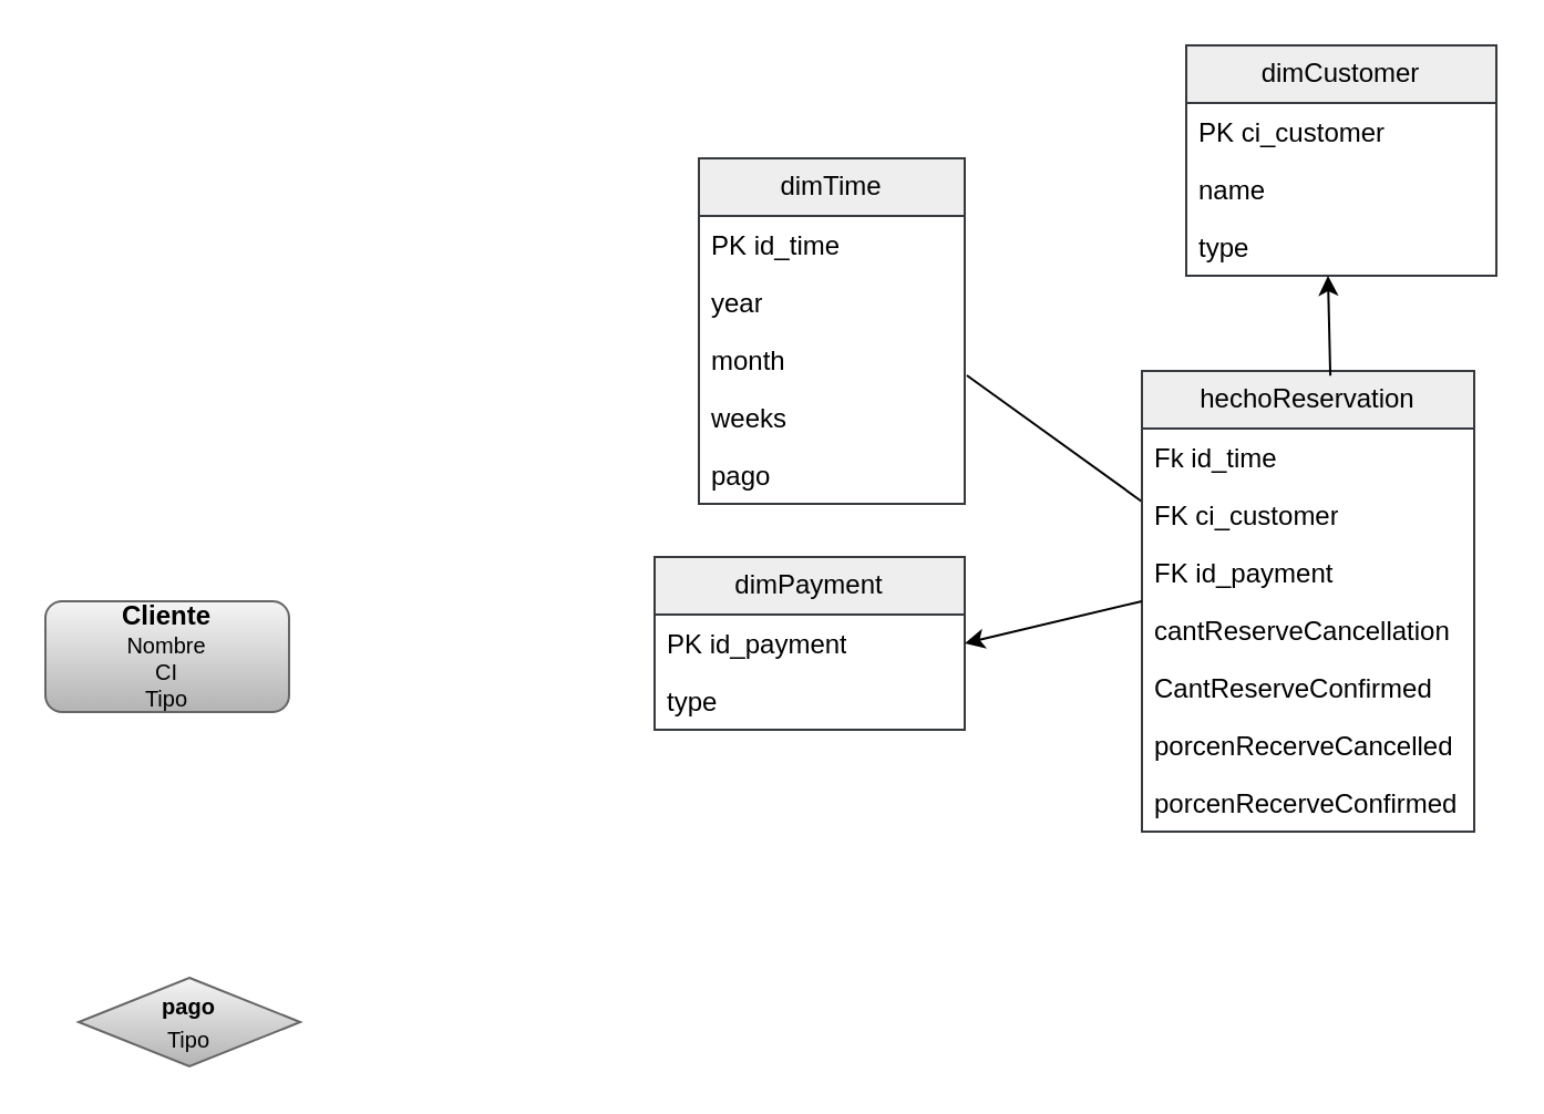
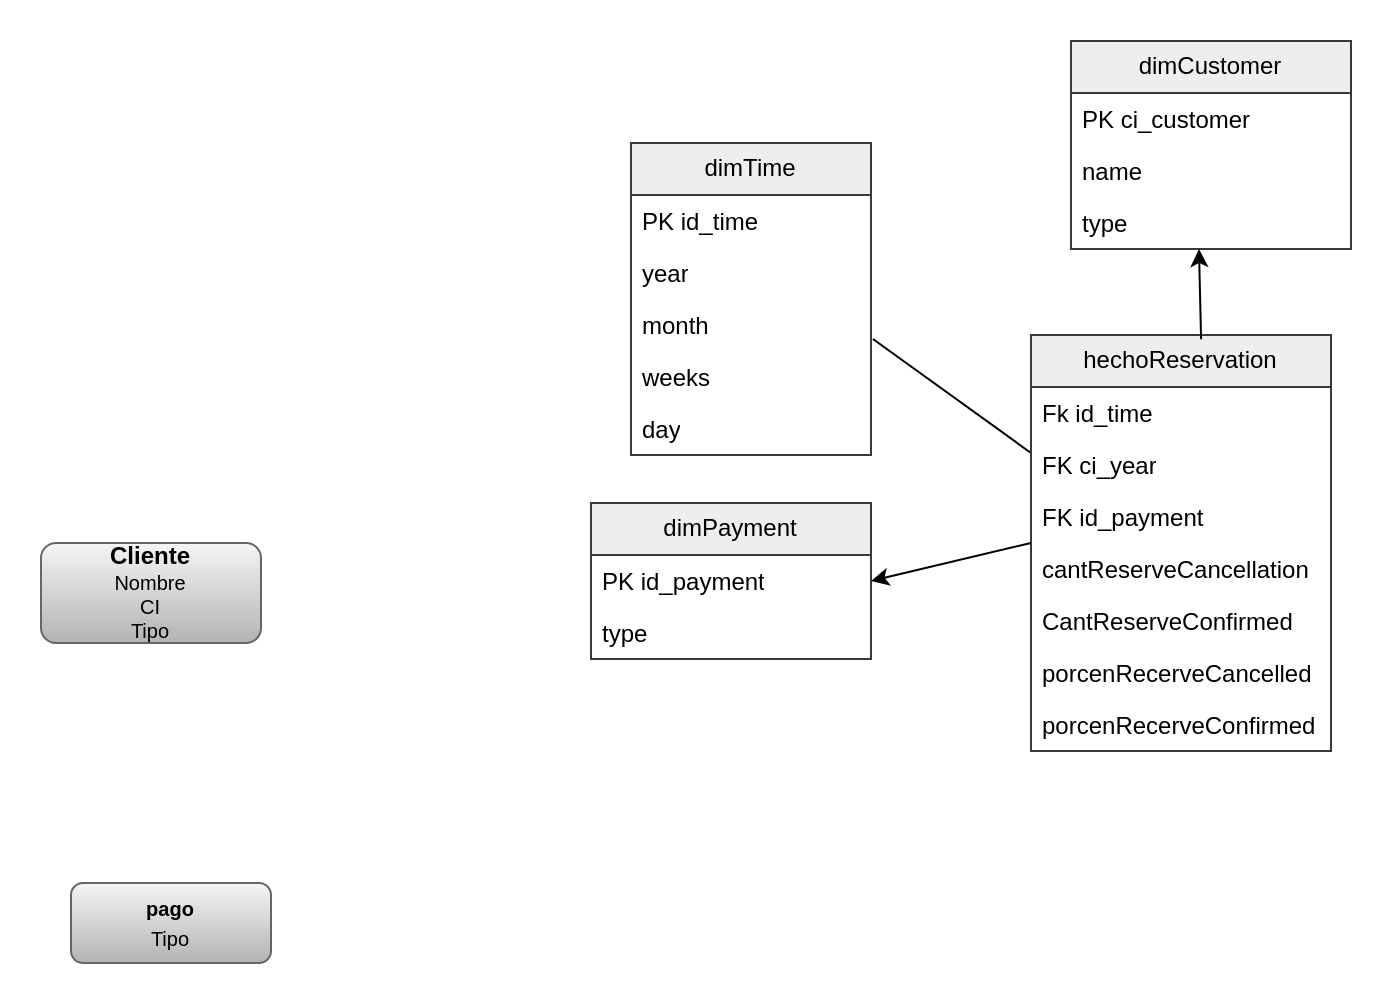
  <mxCell id="0" />
  <mxCell id="1" parent="0" />
  <mxCell id="2" value="dimTime" style="swimlane;fontStyle=0;childLayout=stackLayout;horizontal=1;startSize=26;fillColor=#eeeeee;horizontalStack=0;resizeParent=1;resizeParentMax=0;resizeLast=0;collapsible=1;marginBottom=0;whiteSpace=wrap;html=1;rounded=0;strokeColor=#36393d;" vertex="1" parent="1"><mxGeometry x="315" y="71" width="120" height="156" as="geometry" /></mxCell>
  <mxCell id="3" value="PK id_time" style="text;strokeColor=none;fillColor=none;align=left;verticalAlign=top;spacingLeft=4;spacingRight=4;overflow=hidden;rotatable=0;points=[[0,0.5],[1,0.5]];portConstraint=eastwest;whiteSpace=wrap;html=1;rounded=0;" vertex="1" parent="2"><mxGeometry y="26" width="120" height="26" as="geometry" /></mxCell>
  <mxCell id="4" value="year" style="text;strokeColor=none;fillColor=none;align=left;verticalAlign=top;spacingLeft=4;spacingRight=4;overflow=hidden;rotatable=0;points=[[0,0.5],[1,0.5]];portConstraint=eastwest;whiteSpace=wrap;html=1;rounded=0;" vertex="1" parent="2"><mxGeometry y="52" width="120" height="26" as="geometry" /></mxCell>
  <mxCell id="5" value="month" style="text;strokeColor=none;fillColor=none;align=left;verticalAlign=top;spacingLeft=4;spacingRight=4;overflow=hidden;rotatable=0;points=[[0,0.5],[1,0.5]];portConstraint=eastwest;whiteSpace=wrap;html=1;rounded=0;" vertex="1" parent="2"><mxGeometry y="78" width="120" height="26" as="geometry" /></mxCell>
  <mxCell id="6" value="weeks" style="text;strokeColor=none;fillColor=none;align=left;verticalAlign=top;spacingLeft=4;spacingRight=4;overflow=hidden;rotatable=0;points=[[0,0.5],[1,0.5]];portConstraint=eastwest;whiteSpace=wrap;html=1;rounded=0;" vertex="1" parent="2"><mxGeometry y="104" width="120" height="26" as="geometry" /></mxCell>
- <mxCell id="7" value="pago" style="text;strokeColor=none;fillColor=none;align=left;verticalAlign=top;spacingLeft=4;spacingRight=4;overflow=hidden;rotatable=0;points=[[0,0.5],[1,0.5]];portConstraint=eastwest;whiteSpace=wrap;html=1;rounded=0;" vertex="1" parent="2"><mxGeometry y="130" width="120" height="26" as="geometry" /></mxCell>
+ <mxCell id="7" value="day" style="text;strokeColor=none;fillColor=none;align=left;verticalAlign=top;spacingLeft=4;spacingRight=4;overflow=hidden;rotatable=0;points=[[0,0.5],[1,0.5]];portConstraint=eastwest;whiteSpace=wrap;html=1;rounded=0;" vertex="1" parent="2"><mxGeometry y="130" width="120" height="26" as="geometry" /></mxCell>
  <mxCell id="8" value="dimCustomer" style="swimlane;fontStyle=0;childLayout=stackLayout;horizontal=1;startSize=26;fillColor=#eeeeee;horizontalStack=0;resizeParent=1;resizeParentMax=0;resizeLast=0;collapsible=1;marginBottom=0;whiteSpace=wrap;html=1;rounded=0;strokeColor=#36393d;" vertex="1" parent="1"><mxGeometry x="535" y="20" width="140" height="104" as="geometry" /></mxCell>
  <mxCell id="9" value="PK ci_customer" style="text;strokeColor=none;fillColor=none;align=left;verticalAlign=top;spacingLeft=4;spacingRight=4;overflow=hidden;rotatable=0;points=[[0,0.5],[1,0.5]];portConstraint=eastwest;whiteSpace=wrap;html=1;rounded=0;" vertex="1" parent="8"><mxGeometry y="26" width="140" height="26" as="geometry" /></mxCell>
  <mxCell id="10" value="name" style="text;strokeColor=none;fillColor=none;align=left;verticalAlign=top;spacingLeft=4;spacingRight=4;overflow=hidden;rotatable=0;points=[[0,0.5],[1,0.5]];portConstraint=eastwest;whiteSpace=wrap;html=1;rounded=0;" vertex="1" parent="8"><mxGeometry y="52" width="140" height="26" as="geometry" /></mxCell>
  <mxCell id="11" value="type" style="text;strokeColor=none;fillColor=none;align=left;verticalAlign=top;spacingLeft=4;spacingRight=4;overflow=hidden;rotatable=0;points=[[0,0.5],[1,0.5]];portConstraint=eastwest;whiteSpace=wrap;html=1;rounded=0;" vertex="1" parent="8"><mxGeometry y="78" width="140" height="26" as="geometry" /></mxCell>
  <mxCell id="12" value="dimPayment" style="swimlane;fontStyle=0;childLayout=stackLayout;horizontal=1;startSize=26;fillColor=#eeeeee;horizontalStack=0;resizeParent=1;resizeParentMax=0;resizeLast=0;collapsible=1;marginBottom=0;whiteSpace=wrap;html=1;rounded=0;strokeColor=#36393d;" vertex="1" parent="1"><mxGeometry x="295" y="251" width="140" height="78" as="geometry" /></mxCell>
  <mxCell id="13" value="PK id_payment" style="text;strokeColor=none;fillColor=none;align=left;verticalAlign=top;spacingLeft=4;spacingRight=4;overflow=hidden;rotatable=0;points=[[0,0.5],[1,0.5]];portConstraint=eastwest;whiteSpace=wrap;html=1;rounded=0;" vertex="1" parent="12"><mxGeometry y="26" width="140" height="26" as="geometry" /></mxCell>
  <mxCell id="14" value="type" style="text;strokeColor=none;fillColor=none;align=left;verticalAlign=top;spacingLeft=4;spacingRight=4;overflow=hidden;rotatable=0;points=[[0,0.5],[1,0.5]];portConstraint=eastwest;whiteSpace=wrap;html=1;rounded=0;" vertex="1" parent="12"><mxGeometry y="52" width="140" height="26" as="geometry" /></mxCell>
  <mxCell id="15" value="&lt;b&gt;Cliente&lt;/b&gt;&lt;div style=&quot;font-size: 10px;&quot;&gt;Nombre&lt;br&gt;CI&lt;/div&gt;&lt;div style=&quot;font-size: 10px;&quot;&gt;Tipo&lt;/div&gt;" style="rounded=1;whiteSpace=wrap;html=1;fillColor=#f5f5f5;gradientColor=#b3b3b3;strokeColor=#666666;" vertex="1" parent="1"><mxGeometry x="20" y="271" width="110" height="50" as="geometry" /></mxCell>
- <mxCell id="16" value="&lt;span style=&quot;font-size: 10px;&quot;&gt;&lt;b&gt;pago&lt;/b&gt;&lt;/span&gt;&lt;div&gt;&lt;div&gt;&lt;span style=&quot;font-size: 10px;&quot;&gt;Tipo&lt;/span&gt;&lt;/div&gt;&lt;/div&gt;" style="rhombus;whiteSpace=wrap;html=1;fillColor=#f5f5f5;gradientColor=#b3b3b3;strokeColor=#666666;" vertex="1" parent="1"><mxGeometry x="35" y="441" width="100" height="40" as="geometry" /></mxCell>
+ <mxCell id="16" value="&lt;span style=&quot;font-size: 10px;&quot;&gt;&lt;b&gt;pago&lt;/b&gt;&lt;/span&gt;&lt;div&gt;&lt;div&gt;&lt;span style=&quot;font-size: 10px;&quot;&gt;Tipo&lt;/span&gt;&lt;/div&gt;&lt;/div&gt;" style="rounded=1;whiteSpace=wrap;html=1;fillColor=#f5f5f5;gradientColor=#b3b3b3;strokeColor=#666666;" vertex="1" parent="1"><mxGeometry x="35" y="441" width="100" height="40" as="geometry" /></mxCell>
  <mxCell id="17" value="" style="endArrow=none;html=1;rounded=0;exitX=0;exitY=0.269;exitDx=0;exitDy=0;entryX=1.008;entryY=0.769;entryDx=0;entryDy=0;entryPerimeter=0;exitPerimeter=0;" edge="1" parent="1" source="20" target="5"><mxGeometry width="50" height="50" relative="1" as="geometry"><mxPoint x="385" y="131.5" as="sourcePoint" /><mxPoint x="475" y="131" as="targetPoint" /></mxGeometry></mxCell>
  <mxCell id="18" value="hechoReservation" style="swimlane;fontStyle=0;childLayout=stackLayout;horizontal=1;startSize=26;fillColor=#eeeeee;horizontalStack=0;resizeParent=1;resizeParentMax=0;resizeLast=0;collapsible=1;marginBottom=0;whiteSpace=wrap;html=1;rounded=0;strokeColor=#36393d;" vertex="1" parent="1"><mxGeometry x="515" y="167" width="150" height="208" as="geometry" /></mxCell>
  <mxCell id="19" value="Fk id_time" style="text;strokeColor=none;fillColor=none;align=left;verticalAlign=top;spacingLeft=4;spacingRight=4;overflow=hidden;rotatable=0;points=[[0,0.5],[1,0.5]];portConstraint=eastwest;whiteSpace=wrap;html=1;rounded=0;" vertex="1" parent="18"><mxGeometry y="26" width="150" height="26" as="geometry" /></mxCell>
- <mxCell id="20" value="FK ci_customer" style="text;strokeColor=none;fillColor=none;align=left;verticalAlign=top;spacingLeft=4;spacingRight=4;overflow=hidden;rotatable=0;points=[[0,0.5],[1,0.5]];portConstraint=eastwest;whiteSpace=wrap;html=1;rounded=0;" vertex="1" parent="18"><mxGeometry y="52" width="150" height="26" as="geometry" /></mxCell>
+ <mxCell id="20" value="FK ci_year" style="text;strokeColor=none;fillColor=none;align=left;verticalAlign=top;spacingLeft=4;spacingRight=4;overflow=hidden;rotatable=0;points=[[0,0.5],[1,0.5]];portConstraint=eastwest;whiteSpace=wrap;html=1;rounded=0;" vertex="1" parent="18"><mxGeometry y="52" width="150" height="26" as="geometry" /></mxCell>
  <mxCell id="21" value="FK id_payment" style="text;strokeColor=none;fillColor=none;align=left;verticalAlign=top;spacingLeft=4;spacingRight=4;overflow=hidden;rotatable=0;points=[[0,0.5],[1,0.5]];portConstraint=eastwest;whiteSpace=wrap;html=1;rounded=0;" vertex="1" parent="18"><mxGeometry y="78" width="150" height="26" as="geometry" /></mxCell>
  <mxCell id="22" value="cantReserveCancellation" style="text;strokeColor=none;fillColor=none;align=left;verticalAlign=top;spacingLeft=4;spacingRight=4;overflow=hidden;rotatable=0;points=[[0,0.5],[1,0.5]];portConstraint=eastwest;whiteSpace=wrap;html=1;rounded=0;" vertex="1" parent="18"><mxGeometry y="104" width="150" height="26" as="geometry" /></mxCell>
  <mxCell id="23" value="CantReserveConfirmed" style="text;strokeColor=none;fillColor=none;align=left;verticalAlign=top;spacingLeft=4;spacingRight=4;overflow=hidden;rotatable=0;points=[[0,0.5],[1,0.5]];portConstraint=eastwest;whiteSpace=wrap;html=1;rounded=0;" vertex="1" parent="18"><mxGeometry y="130" width="150" height="26" as="geometry" /></mxCell>
  <mxCell id="24" value="porcenRecerveCancelled" style="text;strokeColor=none;fillColor=none;align=left;verticalAlign=top;spacingLeft=4;spacingRight=4;overflow=hidden;rotatable=0;points=[[0,0.5],[1,0.5]];portConstraint=eastwest;whiteSpace=wrap;html=1;rounded=0;" vertex="1" parent="18"><mxGeometry y="156" width="150" height="26" as="geometry" /></mxCell>
  <mxCell id="25" value="porcenRecerveConfirmed" style="text;strokeColor=none;fillColor=none;align=left;verticalAlign=top;spacingLeft=4;spacingRight=4;overflow=hidden;rotatable=0;points=[[0,0.5],[1,0.5]];portConstraint=eastwest;whiteSpace=wrap;html=1;rounded=0;" vertex="1" parent="18"><mxGeometry y="182" width="150" height="26" as="geometry" /></mxCell>
  <mxCell id="26" value="" style="endArrow=classic;html=1;rounded=0;exitX=0;exitY=0;exitDx=0;exitDy=0;entryX=1;entryY=0.5;entryDx=0;entryDy=0;exitPerimeter=0;" edge="1" parent="1" source="22" target="13"><mxGeometry width="50" height="50" relative="1" as="geometry"><mxPoint x="525" y="236" as="sourcePoint" /><mxPoint x="426" y="149" as="targetPoint" /></mxGeometry></mxCell>
  <mxCell id="27" value="" style="endArrow=classic;html=1;rounded=0;entryX=0.457;entryY=1;entryDx=0;entryDy=0;entryPerimeter=0;exitX=0.567;exitY=0.01;exitDx=0;exitDy=0;exitPerimeter=0;" edge="1" parent="1" source="18" target="11"><mxGeometry width="50" height="50" relative="1" as="geometry"><mxPoint x="602" y="161" as="sourcePoint" /><mxPoint x="425" y="320" as="targetPoint" /></mxGeometry></mxCell>
